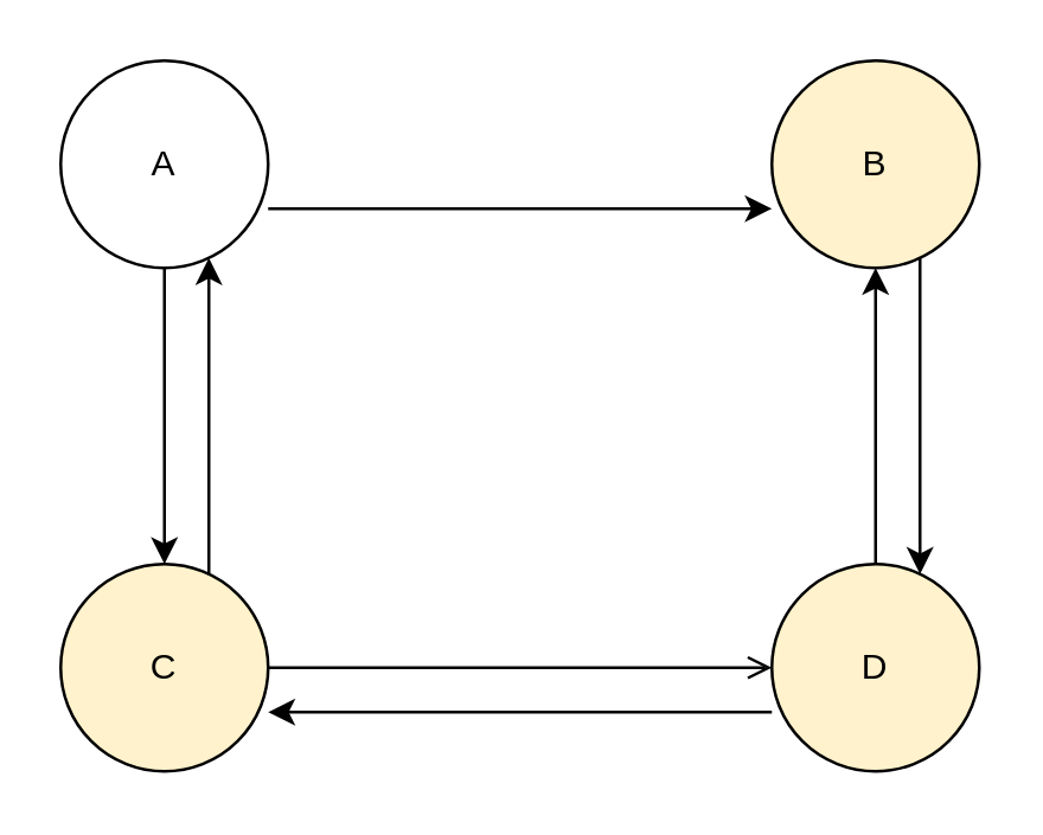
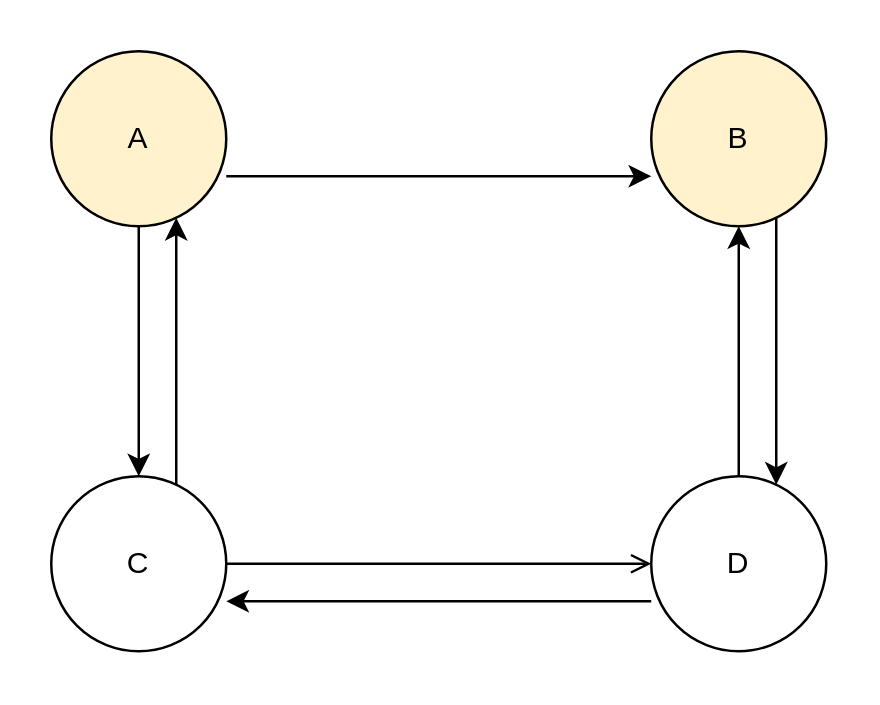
  <mxCell id="0" />
  <mxCell id="1" parent="0" />
  <mxCell id="2" style="edgeStyle=orthogonalEdgeStyle;rounded=0;orthogonalLoop=1;jettySize=auto;html=1;entryX=0;entryY=0.5;entryDx=0;entryDy=0;" edge="1" parent="1"><mxGeometry relative="1" as="geometry"><mxPoint x="90" y="70" as="sourcePoint" /><mxPoint x="260" y="70" as="targetPoint" /></mxGeometry></mxCell>
  <mxCell id="3" value="" style="edgeStyle=orthogonalEdgeStyle;rounded=0;orthogonalLoop=1;jettySize=auto;html=1;" edge="1" parent="1" source="4" target="12"><mxGeometry relative="1" as="geometry" /></mxCell>
- <mxCell id="4" value="A" style="ellipse;whiteSpace=wrap;html=1;aspect=fixed;" vertex="1" parent="1"><mxGeometry x="20" y="20" width="70" height="70" as="geometry" /></mxCell>
+ <mxCell id="4" value="A" style="ellipse;whiteSpace=wrap;html=1;aspect=fixed;fillColor=#fff2cc;" vertex="1" parent="1"><mxGeometry x="20" y="20" width="70" height="70" as="geometry" /></mxCell>
  <mxCell id="5" value="" style="edgeStyle=orthogonalEdgeStyle;rounded=0;orthogonalLoop=1;jettySize=auto;html=1;" edge="1" parent="1" source="6" target="9"><mxGeometry relative="1" as="geometry"><Array as="points"><mxPoint x="310" y="130" /><mxPoint x="310" y="130" /></Array></mxGeometry></mxCell>
  <mxCell id="6" value="B" style="ellipse;whiteSpace=wrap;html=1;aspect=fixed;fillColor=#fff2cc;" vertex="1" parent="1"><mxGeometry x="260" y="20" width="70" height="70" as="geometry" /></mxCell>
  <mxCell id="7" value="" style="edgeStyle=orthogonalEdgeStyle;rounded=0;orthogonalLoop=1;jettySize=auto;html=1;" edge="1" parent="1" source="9" target="6"><mxGeometry relative="1" as="geometry" /></mxCell>
  <mxCell id="8" value="" style="edgeStyle=orthogonalEdgeStyle;rounded=0;orthogonalLoop=1;jettySize=auto;html=1;entryX=1;entryY=0.5;entryDx=0;entryDy=0;" edge="1" parent="1"><mxGeometry relative="1" as="geometry"><mxPoint x="260" y="240" as="sourcePoint" /><mxPoint x="90" y="240" as="targetPoint" /></mxGeometry></mxCell>
- <mxCell id="9" value="D" style="ellipse;whiteSpace=wrap;html=1;aspect=fixed;fillColor=#fff2cc;" vertex="1" parent="1"><mxGeometry x="260" y="190" width="70" height="70" as="geometry" /></mxCell>
+ <mxCell id="9" value="D" style="ellipse;whiteSpace=wrap;html=1;aspect=fixed;" vertex="1" parent="1"><mxGeometry x="260" y="190" width="70" height="70" as="geometry" /></mxCell>
  <mxCell id="10" value="" style="edgeStyle=orthogonalEdgeStyle;rounded=0;orthogonalLoop=1;jettySize=auto;html=1;" edge="1" parent="1" source="12" target="4"><mxGeometry relative="1" as="geometry"><Array as="points"><mxPoint x="70" y="130" /><mxPoint x="70" y="130" /></Array></mxGeometry></mxCell>
  <mxCell id="11" value="" style="edgeStyle=orthogonalEdgeStyle;rounded=0;orthogonalLoop=1;jettySize=auto;html=1;entryX=0;entryY=0.5;entryDx=0;entryDy=0;endArrow=open;" edge="1" parent="1" source="12" target="9"><mxGeometry relative="1" as="geometry"><mxPoint x="165" y="225" as="targetPoint" /></mxGeometry></mxCell>
- <mxCell id="12" value="C" style="ellipse;whiteSpace=wrap;html=1;aspect=fixed;fillColor=#fff2cc;" vertex="1" parent="1"><mxGeometry x="20" y="190" width="70" height="70" as="geometry" /></mxCell>
+ <mxCell id="12" value="C" style="ellipse;whiteSpace=wrap;html=1;aspect=fixed;" vertex="1" parent="1"><mxGeometry x="20" y="190" width="70" height="70" as="geometry" /></mxCell>
